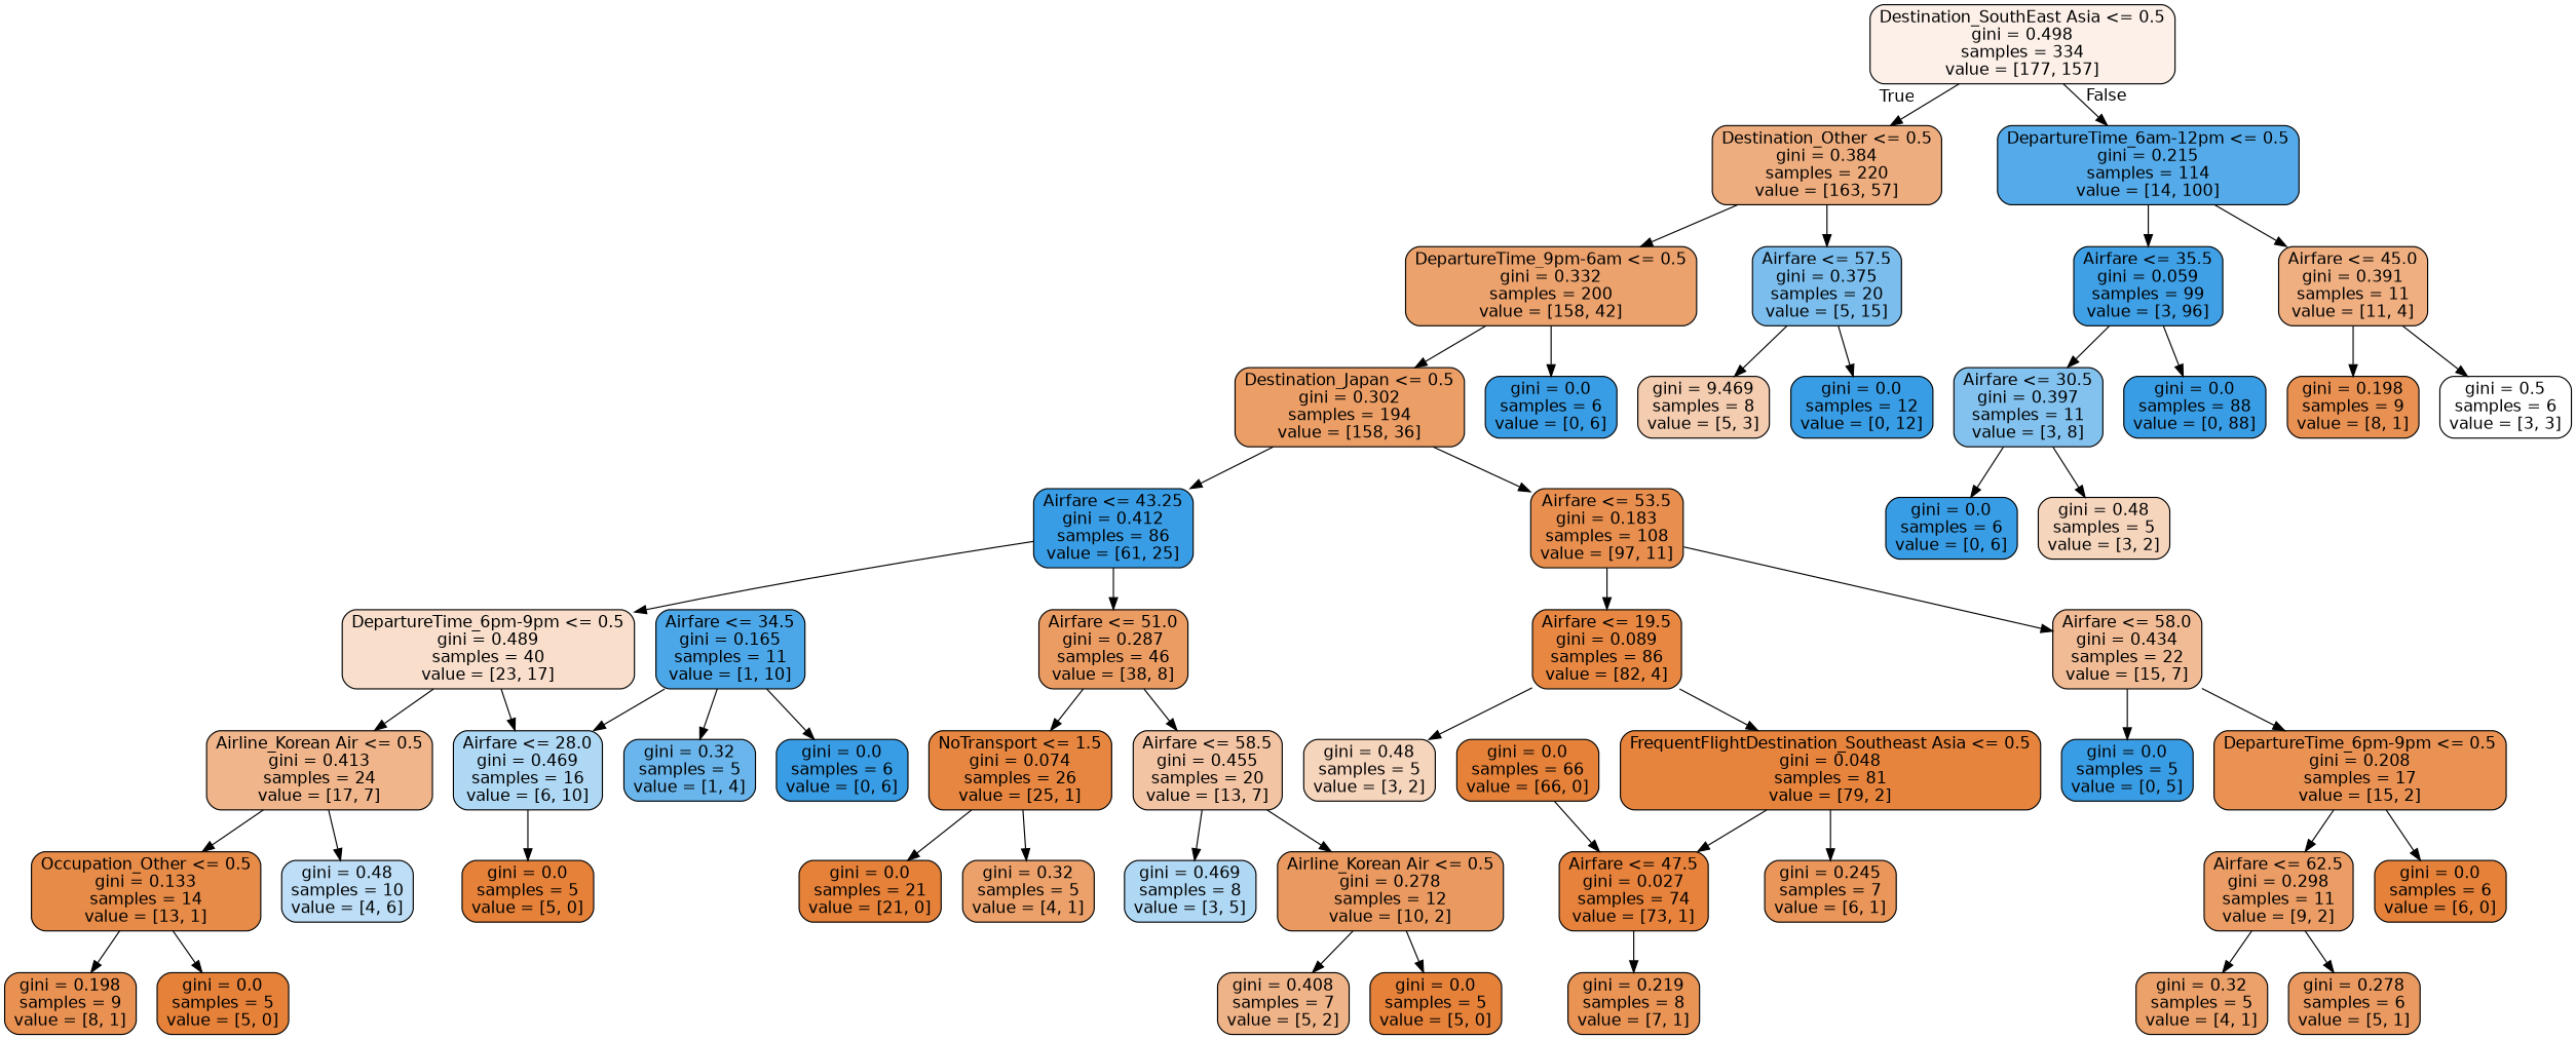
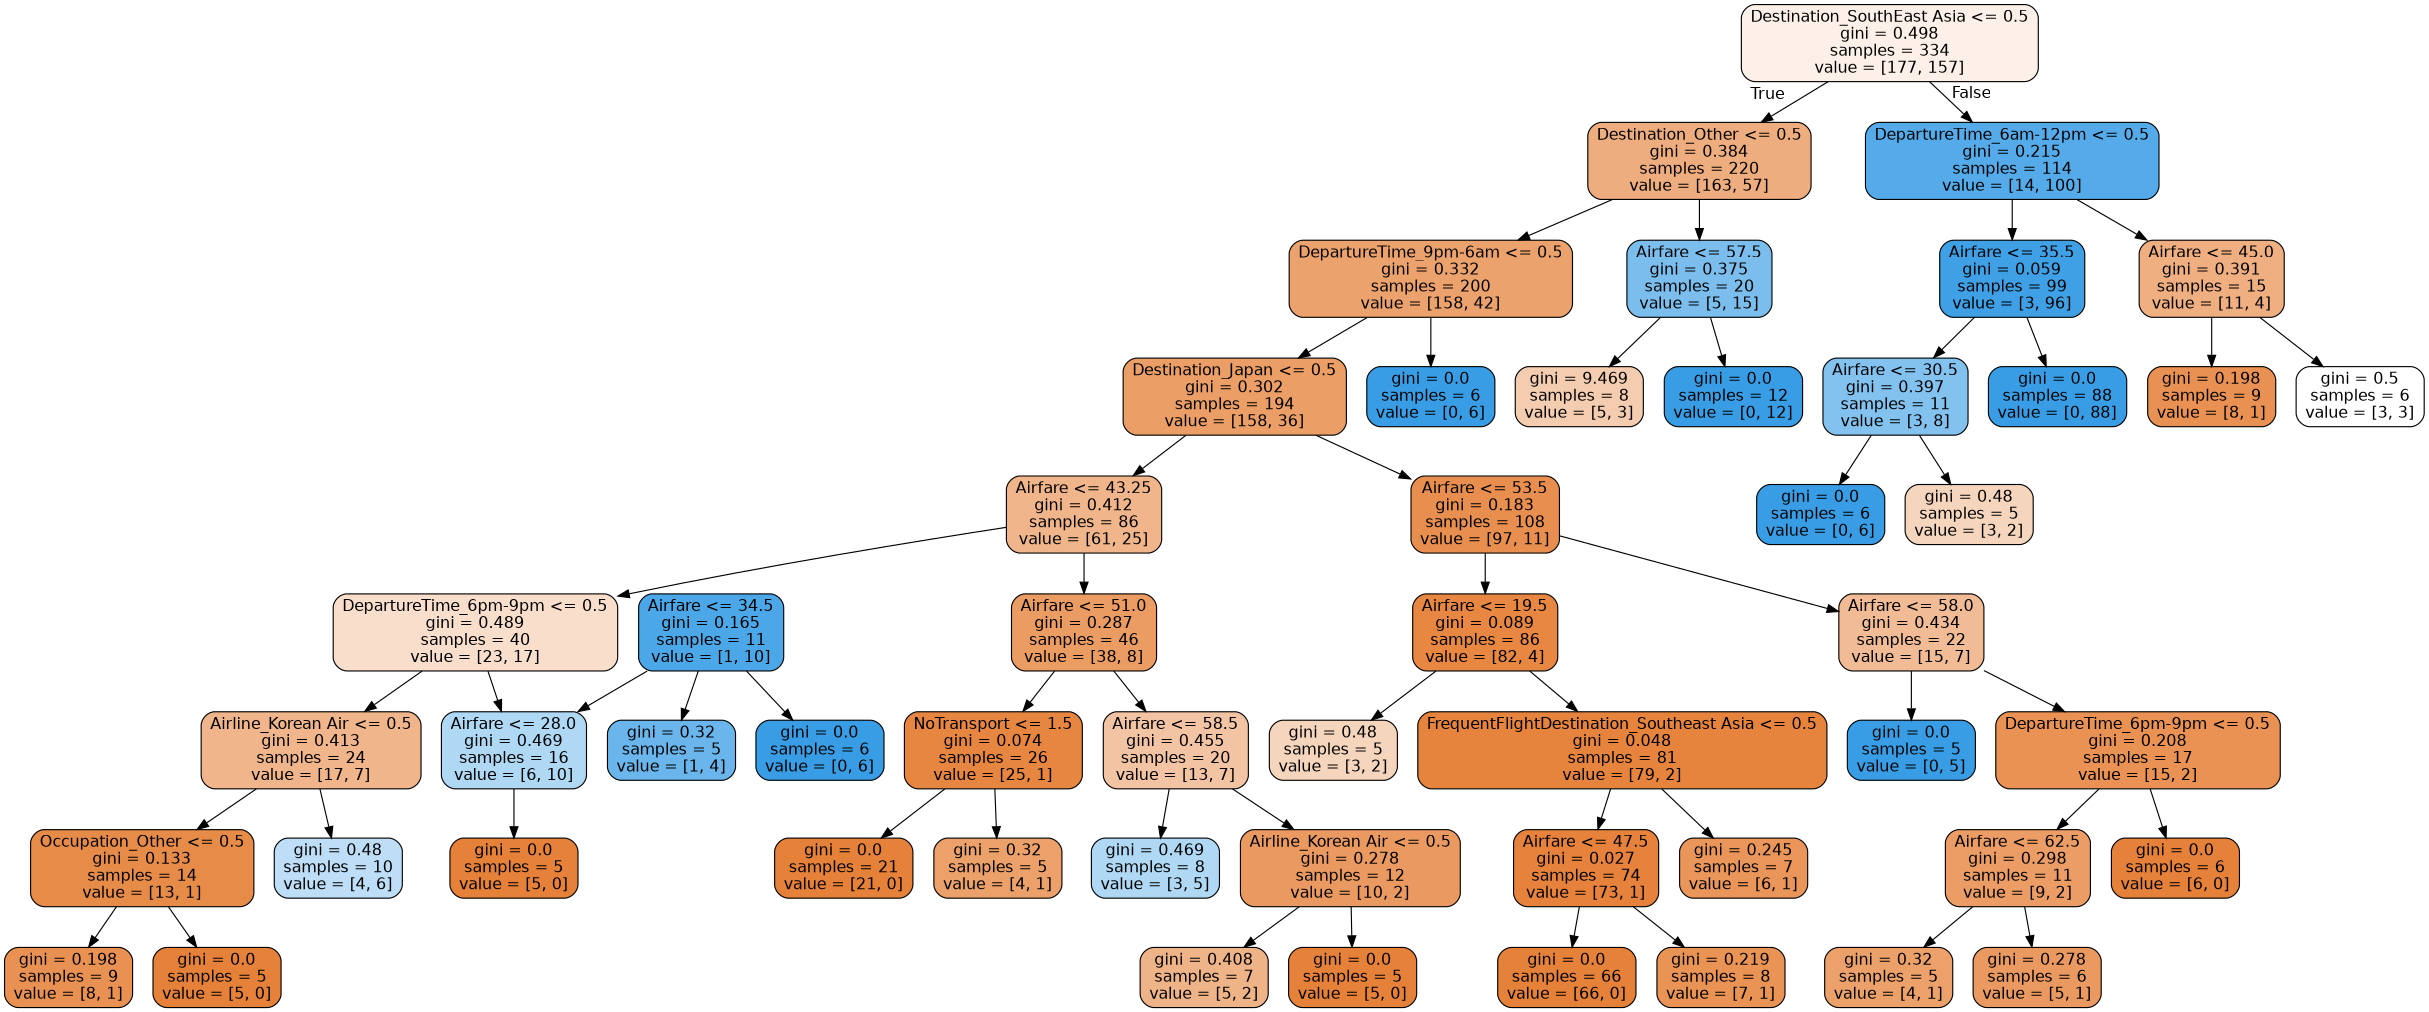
  digraph {
    node [color=black fillcolor="#399de5ff" fontname=helvetica shape=box style="filled, rounded"]
    edge [fontname=helvetica]
    n1 [fillcolor="#e581391d" label="Destination_SouthEast Asia <= 0.5\ngini = 0.498\nsamples = 334\nvalue = [177, 157]"]
    n2 [fillcolor="#e58139a6" label="Destination_Other <= 0.5\ngini = 0.384\nsamples = 220\nvalue = [163, 57]"]
    n3 [fillcolor="#399de5db" label="DepartureTime_6am-12pm <= 0.5\ngini = 0.215\nsamples = 114\nvalue = [14, 100]"]
    n4 [fillcolor="#e58139bb" label="DepartureTime_9pm-6am <= 0.5\ngini = 0.332\nsamples = 200\nvalue = [158, 42]"]
    n5 [fillcolor="#399de5aa" label="Airfare <= 57.5\ngini = 0.375\nsamples = 20\nvalue = [5, 15]"]
    n6 [fillcolor="#399de5f7" label="Airfare <= 35.5\ngini = 0.059\nsamples = 99\nvalue = [3, 96]"]
-   n7 [fillcolor="#e58139a2" label="Airfare <= 45.0\ngini = 0.391\nsamples = 11\nvalue = [11, 4]"]
+   n7 [fillcolor="#e58139a2" label="Airfare <= 45.0\ngini = 0.391\nsamples = 15\nvalue = [11, 4]"]
    n8 [fillcolor="#e58139c5" label="Destination_Japan <= 0.5\ngini = 0.302\nsamples = 194\nvalue = [158, 36]"]
    n9 [label="gini = 0.0\nsamples = 6\nvalue = [0, 6]"]
    n10 [fillcolor="#e5813966" label="gini = 9.469\nsamples = 8\nvalue = [5, 3]"]
    n11 [label="gini = 0.0\nsamples = 12\nvalue = [0, 12]"]
-   n12 [label="Airfare <= 43.25\ngini = 0.412\nsamples = 86\nvalue = [61, 25]"]
+   n12 [fillcolor="#e5813996" label="Airfare <= 43.25\ngini = 0.412\nsamples = 86\nvalue = [61, 25]"]
    n13 [fillcolor="#e58139e2" label="Airfare <= 53.5\ngini = 0.183\nsamples = 108\nvalue = [97, 11]"]
    n14 [fillcolor="#e5813943" label="DepartureTime_6pm-9pm <= 0.5\ngini = 0.489\nsamples = 40\nvalue = [23, 17]"]
    n15 [fillcolor="#e58139c9" label="Airfare <= 51.0\ngini = 0.287\nsamples = 46\nvalue = [38, 8]"]
    n16 [fillcolor="#e58139f3" label="Airfare <= 19.5\ngini = 0.089\nsamples = 86\nvalue = [82, 4]"]
    n17 [fillcolor="#e5813988" label="Airfare <= 58.0\ngini = 0.434\nsamples = 22\nvalue = [15, 7]"]
    n18 [fillcolor="#e5813996" label="Airline_Korean Air <= 0.5\ngini = 0.413\nsamples = 24\nvalue = [17, 7]"]
    n19 [fillcolor="#399de566" label="Airfare <= 28.0\ngini = 0.469\nsamples = 16\nvalue = [6, 10]"]
    n20 [fillcolor="#e58139f5" label="NoTransport <= 1.5\ngini = 0.074\nsamples = 26\nvalue = [25, 1]"]
    n21 [fillcolor="#e5813976" label="Airfare <= 58.5\ngini = 0.455\nsamples = 20\nvalue = [13, 7]"]
    n22 [fillcolor="#e58139eb" label="Occupation_Other <= 0.5\ngini = 0.133\nsamples = 14\nvalue = [13, 1]"]
    n23 [fillcolor="#399de555" label="gini = 0.48\nsamples = 10\nvalue = [4, 6]"]
    n24 [fillcolor="#e58139ff" label="gini = 0.0\nsamples = 5\nvalue = [5, 0]"]
    n25 [fillcolor="#e58139df" label="gini = 0.198\nsamples = 9\nvalue = [8, 1]"]
    n26 [fillcolor="#e58139ff" label="gini = 0.0\nsamples = 5\nvalue = [5, 0]"]
    n27 [fillcolor="#399de5e6" label="Airfare <= 34.5\ngini = 0.165\nsamples = 11\nvalue = [1, 10]"]
    n28 [fillcolor="#399de5bf" label="gini = 0.32\nsamples = 5\nvalue = [1, 4]"]
    n29 [label="gini = 0.0\nsamples = 6\nvalue = [0, 6]"]
    n30 [fillcolor="#e58139ff" label="gini = 0.0\nsamples = 21\nvalue = [21, 0]"]
    n31 [fillcolor="#e58139bf" label="gini = 0.32\nsamples = 5\nvalue = [4, 1]"]
    n32 [fillcolor="#399de566" label="gini = 0.469\nsamples = 8\nvalue = [3, 5]"]
    n33 [fillcolor="#e58139cc" label="Airline_Korean Air <= 0.5\ngini = 0.278\nsamples = 12\nvalue = [10, 2]"]
    n34 [fillcolor="#e5813999" label="gini = 0.408\nsamples = 7\nvalue = [5, 2]"]
    n35 [fillcolor="#e58139ff" label="gini = 0.0\nsamples = 5\nvalue = [5, 0]"]
    n36 [fillcolor="#e5813955" label="gini = 0.48\nsamples = 5\nvalue = [3, 2]"]
    n37 [fillcolor="#e58139f9" label="FrequentFlightDestination_Southeast Asia <= 0.5\ngini = 0.048\nsamples = 81\nvalue = [79, 2]"]
    n38 [label="gini = 0.0\nsamples = 5\nvalue = [0, 5]"]
    n39 [fillcolor="#e58139dd" label="DepartureTime_6pm-9pm <= 0.5\ngini = 0.208\nsamples = 17\nvalue = [15, 2]"]
    n40 [fillcolor="#e58139fc" label="Airfare <= 47.5\ngini = 0.027\nsamples = 74\nvalue = [73, 1]"]
    n41 [fillcolor="#e58139d4" label="gini = 0.245\nsamples = 7\nvalue = [6, 1]"]
    n42 [fillcolor="#e58139ff" label="gini = 0.0\nsamples = 66\nvalue = [66, 0]"]
    n43 [fillcolor="#e58139db" label="gini = 0.219\nsamples = 8\nvalue = [7, 1]"]
    n44 [fillcolor="#e58139c6" label="Airfare <= 62.5\ngini = 0.298\nsamples = 11\nvalue = [9, 2]"]
    n45 [fillcolor="#e58139ff" label="gini = 0.0\nsamples = 6\nvalue = [6, 0]"]
    n46 [fillcolor="#e58139bf" label="gini = 0.32\nsamples = 5\nvalue = [4, 1]"]
    n47 [fillcolor="#e58139cc" label="gini = 0.278\nsamples = 6\nvalue = [5, 1]"]
    n48 [fillcolor="#399de59f" label="Airfare <= 30.5\ngini = 0.397\nsamples = 11\nvalue = [3, 8]"]
    n49 [label="gini = 0.0\nsamples = 88\nvalue = [0, 88]"]
    n50 [fillcolor="#e58139df" label="gini = 0.198\nsamples = 9\nvalue = [8, 1]"]
    n51 [fillcolor="#e5813900" label="gini = 0.5\nsamples = 6\nvalue = [3, 3]"]
    n52 [label="gini = 0.0\nsamples = 6\nvalue = [0, 6]"]
    n53 [fillcolor="#e5813955" label="gini = 0.48\nsamples = 5\nvalue = [3, 2]"]
    n1 -> n2 [headlabel=True labelangle=45 labeldistance=2.5]
    n1 -> n3 [headlabel=False labelangle=-45 labeldistance=2.5]
    n2 -> n4
    n2 -> n5
    n3 -> n6
    n3 -> n7
    n4 -> n8
    n4 -> n9
    n5 -> n10
    n5 -> n11
    n6 -> n48
    n6 -> n49
    n7 -> n50
    n7 -> n51
    n8 -> n12
    n8 -> n13
    n12 -> n14
    n12 -> n15
    n13 -> n16
    n13 -> n17
    n14 -> n18
    n14 -> n19
    n15 -> n20
    n15 -> n21
    n16 -> n36
    n16 -> n37
    n17 -> n38
    n17 -> n39
    n18 -> n22
    n18 -> n23
    n19 -> n24
    n20 -> n30
    n20 -> n31
    n21 -> n32
    n21 -> n33
    n22 -> n25
    n22 -> n26
    n27 -> n19
    n27 -> n28
    n27 -> n29
    n33 -> n34
    n33 -> n35
    n37 -> n40
    n37 -> n41
    n39 -> n44
    n39 -> n45
-   n42 -> n40
+   n40 -> n42
    n40 -> n43
    n44 -> n46
    n44 -> n47
    n48 -> n52
    n48 -> n53
  }
